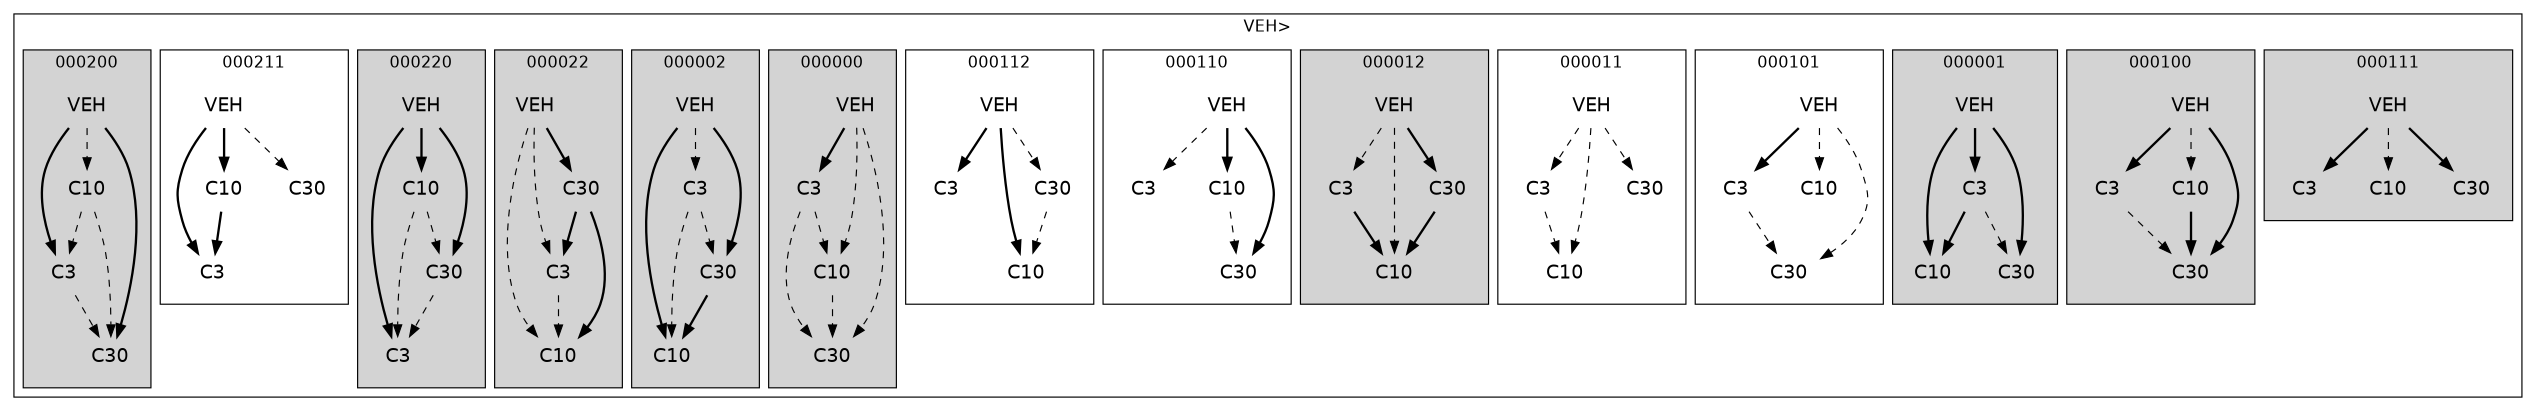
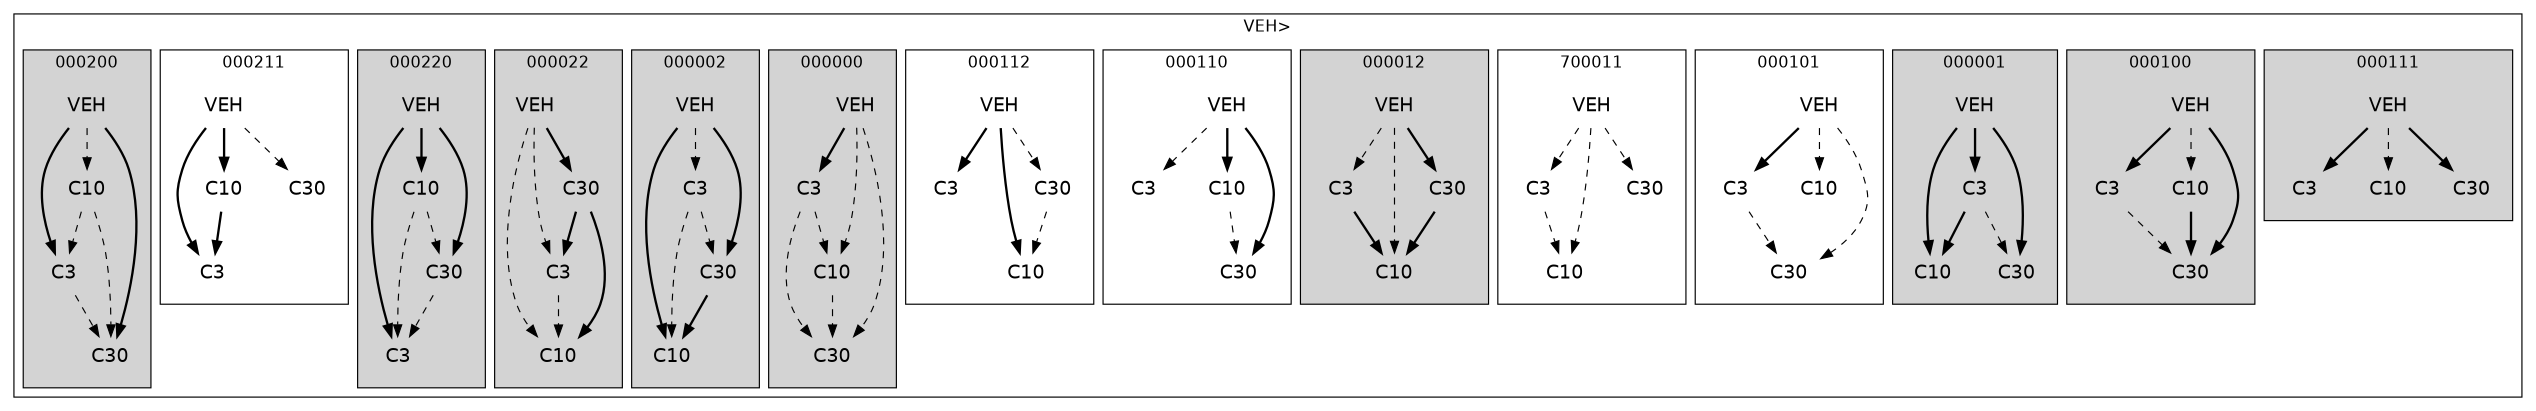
  strict digraph {
    compound=false
    labelloc=t
    fontname="DejaVu Sans"
    node [fontsize=16 shape=plaintext color=darkorange fontname="DejaVu Sans"]
    edge [style=dashed fontname="DejaVu Sans"]
    n1 [label=VEH color=deeppink]
    n2 [label=C3 color=gray40]
    n3 [label=C10 color=deeppink]
    n4 [label=C30 color=gray40]
    n5 [label=VEH color=deeppink]
    n6 [label=C3 color=gray40]
    n7 [label=C10]
    n8 [label=C30 color=darkgreen]
    n9 [label=VEH color=gray40]
    n10 [label=C3]
    n11 [label=C10 color=gray40]
    n12 [label=C30 color=darkgreen]
    n13 [label=VEH]
    n14 [label=C3]
    n15 [label=C10 color=darkgreen]
    n16 [label=C30 color=darkgreen]
    n17 [label=VEH]
    n18 [label=C3 color=deeppink]
    n19 [label=C10]
    n20 [label=C30 color=gray40]
    n21 [label=VEH color=deeppink]
    n22 [label=C3]
    n23 [label=C10]
    n24 [label=C30 color=darkgreen]
    n25 [label=VEH color=gray40]
    n26 [label=C3 color=darkgreen]
    n27 [label=C10 color=gray40]
    n28 [label=C30]
    n29 [label=VEH color=deeppink]
    n30 [label=C3]
    n31 [label=C10 color=gray40]
    n32 [label=C30 color=deeppink]
    n33 [label=VEH color=darkgreen]
    n34 [label=C3]
    n35 [label=C10 color=darkgreen]
    n36 [label=C30]
    n37 [label=VEH color=deeppink]
    n38 [label=C3 color=gray40]
    n39 [label=C10 color=gray40]
    n40 [label=C30 color=darkgreen]
    n41 [label=VEH]
    n42 [label=C3]
    n43 [label=C10]
    n44 [label=C30 color=gray40]
    n45 [label=VEH]
    n46 [label=C3 color=gray40]
    n47 [label=C10 color=gray40]
    n48 [label=C30 color=gray40]
    n49 [label=VEH color=darkgreen]
    n50 [label=C3 color=gray40]
    n51 [label=C10]
    n52 [label=C30 color=gray40]
    n53 [label=VEH color=darkgreen]
    n54 [label=C3]
    n55 [label=C10 color=darkgreen]
    n56 [label=C30]
    subgraph cluster_1 {
      label="VEH>"
      subgraph cluster_2 {
        label=000111
        style=filled
        n1
        n2
        n3
        n4
      }
      subgraph cluster_3 {
        label=000100
        style=filled
        n5
        n6
        n7
        n8
      }
      subgraph cluster_4 {
        label=000001
        style=filled
        n9
        n10
        n11
        n12
      }
      subgraph cluster_5 {
        label=000101
        n13
        n14
        n15
        n16
      }
      subgraph cluster_6 {
-       label=000011
+       label=700011
        n17
        n18
        n19
        n20
      }
      subgraph cluster_7 {
        label=000012
        style=filled
        n21
        n22
        n23
        n24
      }
      subgraph cluster_8 {
        label=000110
        n25
        n26
        n27
        n28
      }
      subgraph cluster_9 {
        label=000112
        n29
        n30
        n31
        n32
      }
      subgraph cluster_10 {
        label=000000
        style=filled
        n33
        n34
        n35
        n36
      }
      subgraph cluster_11 {
        label=000002
        style=filled
        n37
        n38
        n39
        n40
      }
      subgraph cluster_12 {
        label=000022
        style=filled
        n41
        n42
        n43
        n44
      }
      subgraph cluster_13 {
        label=000220
        style=filled
        n45
        n46
        n47
        n48
      }
      subgraph cluster_14 {
        label=000211
        n49
        n50
        n51
        n52
      }
      subgraph cluster_15 {
        label=000200
        style=filled
        n53
        n54
        n55
        n56
      }
    }
    n1 -> n2 [style=bold]
    n1 -> n3
    n1 -> n4 [style=bold]
    n5 -> n6 [style=bold]
    n5 -> n7
    n5 -> n8 [style=bold]
    n6 -> n8
    n7 -> n8 [style=bold]
    n9 -> n10 [style=bold]
    n9 -> n11 [style=bold]
    n9 -> n12 [style=bold]
    n10 -> n11 [style=bold]
    n10 -> n12
    n13 -> n14 [style=bold]
    n13 -> n15
    n13 -> n16
    n14 -> n16
    n17 -> n18
    n17 -> n19
    n17 -> n20
    n18 -> n19
    n21 -> n22
    n21 -> n23
    n21 -> n24 [style=bold]
    n22 -> n23 [style=bold]
    n24 -> n23 [style=bold]
    n25 -> n26
    n25 -> n27 [style=bold]
    n25 -> n28 [style=bold]
    n27 -> n28
    n29 -> n30 [style=bold]
    n29 -> n31 [style=bold]
    n29 -> n32
    n32 -> n31
    n33 -> n34 [style=bold]
    n33 -> n35
    n33 -> n36
    n34 -> n35
    n34 -> n36
    n35 -> n36
    n37 -> n38
    n37 -> n39 [style=bold]
    n37 -> n40 [style=bold]
    n38 -> n39
    n38 -> n40
    n40 -> n39 [style=bold]
    n41 -> n42
    n41 -> n43
    n41 -> n44 [style=bold]
    n42 -> n43
    n44 -> n42 [style=bold]
    n44 -> n43 [style=bold]
    n45 -> n46 [style=bold]
    n45 -> n47 [style=bold]
    n45 -> n48 [style=bold]
    n47 -> n46
    n47 -> n48
    n48 -> n46
    n49 -> n50 [style=bold]
    n49 -> n51 [style=bold]
    n49 -> n52
    n51 -> n50 [style=bold]
    n53 -> n54 [style=bold]
    n53 -> n55
    n53 -> n56 [style=bold]
    n54 -> n56
    n55 -> n54
    n55 -> n56
  }
